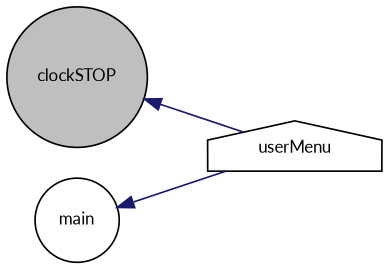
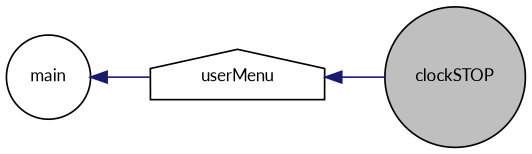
  digraph {
    fontname=Lato
    rankdir=LR
    node [color=black fillcolor=white fontname=Lato fontsize=10 shape=circle style=filled]
    edge [color=midnightblue dir=back fontname=Lato fontsize=10 labelfontname=FreeSans labelfontsize=10 style=solid]
    n1 [fillcolor=grey75 fontcolor=black height=0.2 label=clockSTOP width=0.4]
    n2 [height=0.2 label=userMenu shape=house width=0.4]
    n3 [height=0.2 label=main width=0.4]
-   n1 -> n2
+   n2 -> n1
    n3 -> n2
  }
